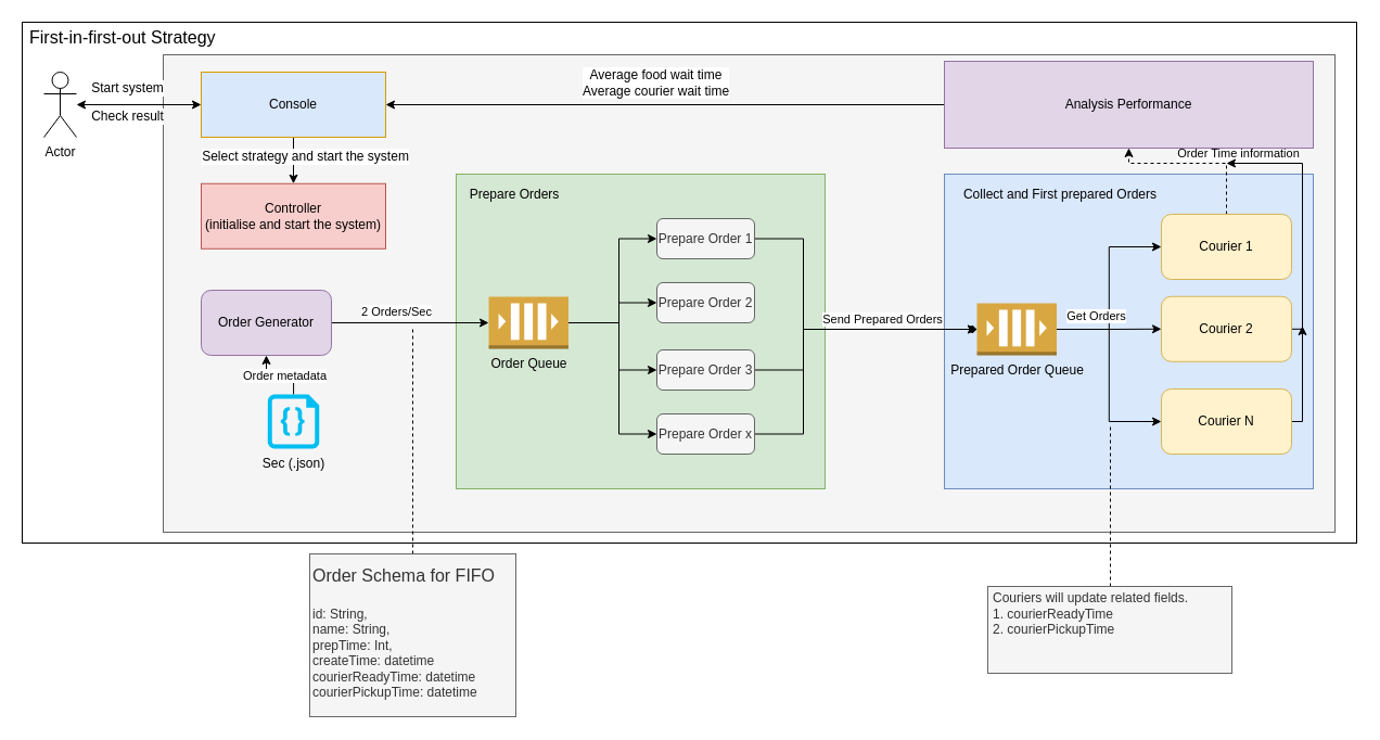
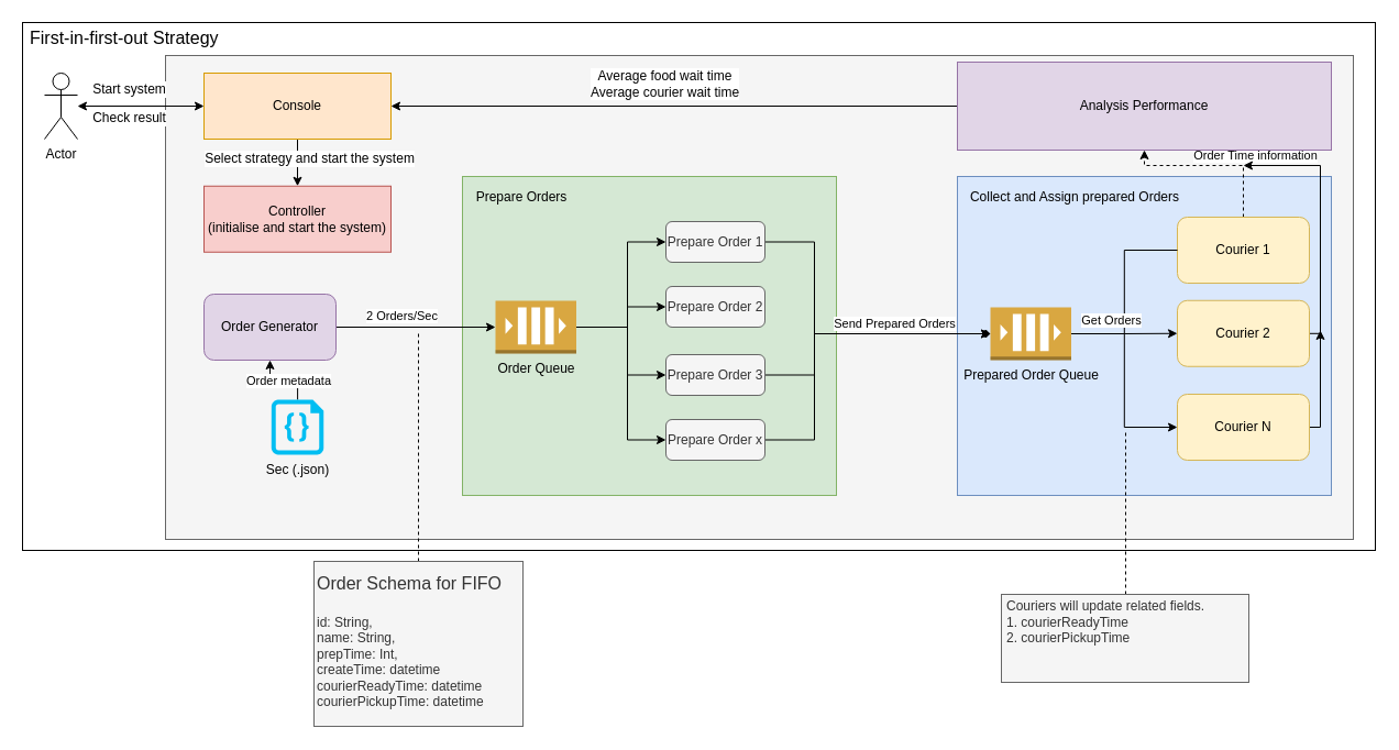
  <mxCell id="0" />
  <mxCell id="1" parent="0" />
  <mxCell id="2" value="" style="rounded=0;whiteSpace=wrap;html=1;" parent="1" vertex="1"><mxGeometry x="20" y="20" width="1230" height="480" as="geometry" /></mxCell>
  <mxCell id="3" value="" style="rounded=0;whiteSpace=wrap;html=1;fontSize=12;fillColor=#f5f5f5;strokeColor=#666666;fontColor=#333333;" parent="1" vertex="1"><mxGeometry x="150" y="50" width="1080" height="440" as="geometry" /></mxCell>
  <mxCell id="4" value="" style="rounded=0;whiteSpace=wrap;html=1;fillColor=#dae8fc;strokeColor=#6c8ebf;" parent="1" vertex="1"><mxGeometry x="870" y="160" width="340" height="290" as="geometry" /></mxCell>
  <mxCell id="5" value="" style="rounded=0;whiteSpace=wrap;html=1;fillColor=#d5e8d4;strokeColor=#82b366;" parent="1" vertex="1"><mxGeometry x="420" y="160" width="340" height="290" as="geometry" /></mxCell>
  <mxCell id="6" value="First-in-first-out Strategy" style="text;html=1;strokeColor=none;fillColor=none;align=left;verticalAlign=middle;whiteSpace=wrap;rounded=0;fontSize=16;" parent="1" vertex="1"><mxGeometry x="25" y="24" width="185" height="20" as="geometry" /></mxCell>
  <mxCell id="7" style="edgeStyle=orthogonalEdgeStyle;rounded=0;orthogonalLoop=1;jettySize=auto;html=1;entryX=0;entryY=0.5;entryDx=0;entryDy=0;entryPerimeter=0;" parent="1" source="9" target="22" edge="1"><mxGeometry relative="1" as="geometry" /></mxCell>
  <mxCell id="8" value="2 Orders/Sec" style="edgeLabel;html=1;align=center;verticalAlign=middle;resizable=0;points=[];" parent="7" vertex="1" connectable="0"><mxGeometry x="-0.28" y="-1" relative="1" as="geometry"><mxPoint x="7" y="-12" as="offset" /></mxGeometry></mxCell>
  <mxCell id="9" value="Order Generator" style="rounded=1;whiteSpace=wrap;html=1;fillColor=#e1d5e7;strokeColor=#9673a6;" parent="1" vertex="1"><mxGeometry x="185" y="267" width="120" height="60" as="geometry" /></mxCell>
  <mxCell id="10" style="edgeStyle=orthogonalEdgeStyle;rounded=0;orthogonalLoop=1;jettySize=auto;html=1;dashed=1;" parent="1" source="12" target="43" edge="1"><mxGeometry relative="1" as="geometry"><Array as="points"><mxPoint x="1130" y="150" /><mxPoint x="1040" y="150" /></Array></mxGeometry></mxCell>
  <mxCell id="11" value="Order Time information" style="edgeLabel;html=1;align=center;verticalAlign=middle;resizable=0;points=[];" parent="10" vertex="1" connectable="0"><mxGeometry x="0.113" relative="1" as="geometry"><mxPoint x="47" y="-10" as="offset" /></mxGeometry></mxCell>
  <mxCell id="12" value="Courier 1" style="rounded=1;whiteSpace=wrap;html=1;fillColor=#fff2cc;strokeColor=#d6b656;" parent="1" vertex="1"><mxGeometry x="1070" y="197" width="120" height="60" as="geometry" /></mxCell>
  <mxCell id="13" style="edgeStyle=orthogonalEdgeStyle;rounded=0;orthogonalLoop=1;jettySize=auto;html=1;" parent="1" source="14" edge="1"><mxGeometry relative="1" as="geometry"><mxPoint x="1130" y="150" as="targetPoint" /><Array as="points"><mxPoint x="1200" y="303" /></Array></mxGeometry></mxCell>
  <mxCell id="14" value="Courier 2" style="rounded=1;whiteSpace=wrap;html=1;fillColor=#fff2cc;strokeColor=#d6b656;" parent="1" vertex="1"><mxGeometry x="1070" y="272.75" width="120" height="60" as="geometry" /></mxCell>
  <mxCell id="15" style="edgeStyle=orthogonalEdgeStyle;rounded=0;orthogonalLoop=1;jettySize=auto;html=1;" parent="1" source="16" edge="1"><mxGeometry relative="1" as="geometry"><mxPoint x="1200" y="300" as="targetPoint" /><Array as="points"><mxPoint x="1200" y="388" /></Array></mxGeometry></mxCell>
  <mxCell id="16" value="Courier N" style="rounded=1;whiteSpace=wrap;html=1;fillColor=#fff2cc;strokeColor=#d6b656;" parent="1" vertex="1"><mxGeometry x="1070" y="358" width="120" height="60" as="geometry" /></mxCell>
  <mxCell id="17" value="Prepare Orders" style="text;html=1;strokeColor=none;fillColor=none;align=center;verticalAlign=middle;whiteSpace=wrap;rounded=0;" parent="1" vertex="1"><mxGeometry x="423.5" y="168.75" width="100" height="20" as="geometry" /></mxCell>
  <mxCell id="18" style="edgeStyle=orthogonalEdgeStyle;rounded=0;orthogonalLoop=1;jettySize=auto;html=1;entryX=0;entryY=0.5;entryDx=0;entryDy=0;" parent="1" source="22" target="24" edge="1"><mxGeometry relative="1" as="geometry"><Array as="points"><mxPoint x="570" y="297" /><mxPoint x="570" y="220" /></Array></mxGeometry></mxCell>
  <mxCell id="19" style="edgeStyle=orthogonalEdgeStyle;rounded=0;orthogonalLoop=1;jettySize=auto;html=1;entryX=0;entryY=0.5;entryDx=0;entryDy=0;" parent="1" source="22" target="25" edge="1"><mxGeometry relative="1" as="geometry"><Array as="points"><mxPoint x="570" y="297" /><mxPoint x="570" y="278" /></Array></mxGeometry></mxCell>
  <mxCell id="20" style="edgeStyle=orthogonalEdgeStyle;rounded=0;orthogonalLoop=1;jettySize=auto;html=1;entryX=0;entryY=0.5;entryDx=0;entryDy=0;" parent="1" source="22" target="27" edge="1"><mxGeometry relative="1" as="geometry"><Array as="points"><mxPoint x="570" y="297" /><mxPoint x="570" y="341" /></Array></mxGeometry></mxCell>
  <mxCell id="21" style="edgeStyle=orthogonalEdgeStyle;rounded=0;orthogonalLoop=1;jettySize=auto;html=1;entryX=0;entryY=0.5;entryDx=0;entryDy=0;" parent="1" source="22" target="30" edge="1"><mxGeometry relative="1" as="geometry"><Array as="points"><mxPoint x="570" y="297" /><mxPoint x="570" y="400" /></Array></mxGeometry></mxCell>
  <mxCell id="22" value="Order Queue" style="outlineConnect=0;dashed=0;verticalLabelPosition=bottom;verticalAlign=top;align=center;html=1;shape=mxgraph.aws3.queue;fillColor=#D9A741;gradientColor=none;" parent="1" vertex="1"><mxGeometry x="450" y="273" width="73.5" height="48" as="geometry" /></mxCell>
  <mxCell id="23" style="edgeStyle=orthogonalEdgeStyle;rounded=0;orthogonalLoop=1;jettySize=auto;html=1;entryX=0;entryY=0.5;entryDx=0;entryDy=0;entryPerimeter=0;endArrow=classic;endFill=1;" parent="1" source="24" target="38" edge="1"><mxGeometry relative="1" as="geometry"><Array as="points"><mxPoint x="740" y="220" /><mxPoint x="740" y="303" /></Array></mxGeometry></mxCell>
  <mxCell id="24" value="Prepare Order 1" style="rounded=1;whiteSpace=wrap;html=1;fillColor=#f5f5f5;strokeColor=#666666;fontColor=#333333;" parent="1" vertex="1"><mxGeometry x="605" y="201" width="90" height="37" as="geometry" /></mxCell>
  <mxCell id="25" value="Prepare Order 2" style="rounded=1;whiteSpace=wrap;html=1;fillColor=#f5f5f5;strokeColor=#666666;fontColor=#333333;" parent="1" vertex="1"><mxGeometry x="605" y="260" width="90" height="37" as="geometry" /></mxCell>
  <mxCell id="26" style="edgeStyle=orthogonalEdgeStyle;rounded=0;orthogonalLoop=1;jettySize=auto;html=1;entryX=0;entryY=0.5;entryDx=0;entryDy=0;entryPerimeter=0;endArrow=classic;endFill=1;" parent="1" source="27" target="38" edge="1"><mxGeometry relative="1" as="geometry"><Array as="points"><mxPoint x="740" y="340" /><mxPoint x="740" y="303" /></Array></mxGeometry></mxCell>
  <mxCell id="27" value="Prepare Order 3" style="rounded=1;whiteSpace=wrap;html=1;fillColor=#f5f5f5;strokeColor=#666666;fontColor=#333333;" parent="1" vertex="1"><mxGeometry x="605" y="322" width="90" height="37" as="geometry" /></mxCell>
  <mxCell id="28" style="edgeStyle=orthogonalEdgeStyle;rounded=0;orthogonalLoop=1;jettySize=auto;html=1;entryX=0;entryY=0.5;entryDx=0;entryDy=0;entryPerimeter=0;endArrow=diamond;endFill=1;" parent="1" source="30" target="38" edge="1"><mxGeometry relative="1" as="geometry"><Array as="points"><mxPoint x="740" y="400" /><mxPoint x="740" y="303" /></Array></mxGeometry></mxCell>
  <mxCell id="29" value="Send Prepared Orders" style="edgeLabel;html=1;align=center;verticalAlign=middle;resizable=0;points=[];" parent="28" vertex="1" connectable="0"><mxGeometry x="0.422" y="2" relative="1" as="geometry"><mxPoint y="-8" as="offset" /></mxGeometry></mxCell>
  <mxCell id="30" value="Prepare Order x" style="rounded=1;whiteSpace=wrap;html=1;fillColor=#f5f5f5;strokeColor=#666666;fontColor=#333333;" parent="1" vertex="1"><mxGeometry x="605" y="381" width="90" height="37" as="geometry" /></mxCell>
  <mxCell id="31" style="edgeStyle=orthogonalEdgeStyle;rounded=0;orthogonalLoop=1;jettySize=auto;html=1;dashed=1;endArrow=none;endFill=0;" parent="1" source="32" edge="1"><mxGeometry relative="1" as="geometry"><mxPoint x="380" y="300" as="targetPoint" /></mxGeometry></mxCell>
  <mxCell id="32" value="&lt;h1&gt;&lt;span style=&quot;font-weight: 400&quot;&gt;&lt;font style=&quot;font-size: 16px&quot;&gt;Order Schema for FIFO&lt;/font&gt;&lt;/span&gt;&lt;br&gt;&lt;/h1&gt;&lt;div&gt;id: String,&lt;/div&gt;&lt;div&gt;name: String,&lt;/div&gt;&lt;div&gt;prepTime: Int,&lt;/div&gt;&lt;div&gt;createTime: datetime&lt;/div&gt;&lt;div&gt;courierReadyTime: datetime&lt;/div&gt;&lt;div&gt;courierPickupTime: datetime&lt;/div&gt;" style="text;html=1;strokeColor=#666666;fillColor=#f5f5f5;spacing=3;spacingTop=-20;whiteSpace=wrap;overflow=hidden;rounded=0;fontColor=#333333;" parent="1" vertex="1"><mxGeometry x="285" y="510" width="190" height="150" as="geometry" /></mxCell>
- <mxCell id="33" value="Collect and First prepared Orders" style="text;html=1;strokeColor=none;fillColor=none;align=center;verticalAlign=middle;whiteSpace=wrap;rounded=0;" parent="1" vertex="1"><mxGeometry x="876.75" y="168.75" width="200" height="20" as="geometry" /></mxCell>
+ <mxCell id="33" value="Collect and Assign prepared Orders" style="text;html=1;strokeColor=none;fillColor=none;align=center;verticalAlign=middle;whiteSpace=wrap;rounded=0;" parent="1" vertex="1"><mxGeometry x="876.75" y="168.75" width="200" height="20" as="geometry" /></mxCell>
  <mxCell id="34" style="edgeStyle=orthogonalEdgeStyle;rounded=0;orthogonalLoop=1;jettySize=auto;html=1;entryX=0;entryY=0.5;entryDx=0;entryDy=0;" parent="1" source="38" target="14" edge="1"><mxGeometry relative="1" as="geometry" /></mxCell>
- <mxCell id="35" style="edgeStyle=orthogonalEdgeStyle;rounded=0;orthogonalLoop=1;jettySize=auto;html=1;entryX=0;entryY=0.5;entryDx=0;entryDy=0;" parent="1" source="38" target="12" edge="1"><mxGeometry relative="1" as="geometry" /></mxCell>
+ <mxCell id="35" style="edgeStyle=orthogonalEdgeStyle;rounded=0;orthogonalLoop=1;jettySize=auto;html=1;entryX=0;entryY=0.5;entryDx=0;entryDy=0;endArrow=none;" parent="1" source="38" target="12" edge="1"><mxGeometry relative="1" as="geometry" /></mxCell>
  <mxCell id="36" style="edgeStyle=orthogonalEdgeStyle;rounded=0;orthogonalLoop=1;jettySize=auto;html=1;entryX=0;entryY=0.5;entryDx=0;entryDy=0;" parent="1" source="38" target="16" edge="1"><mxGeometry relative="1" as="geometry" /></mxCell>
  <mxCell id="37" value="Get Orders" style="edgeLabel;html=1;align=center;verticalAlign=middle;resizable=0;points=[];" parent="36" vertex="1" connectable="0"><mxGeometry x="-0.664" y="1" relative="1" as="geometry"><mxPoint x="6" y="-12" as="offset" /></mxGeometry></mxCell>
  <mxCell id="38" value="Prepared Order Queue" style="outlineConnect=0;dashed=0;verticalLabelPosition=bottom;verticalAlign=top;align=center;html=1;shape=mxgraph.aws3.queue;fillColor=#D9A741;gradientColor=none;" parent="1" vertex="1"><mxGeometry x="900" y="279" width="73.5" height="48" as="geometry" /></mxCell>
  <mxCell id="39" style="edgeStyle=orthogonalEdgeStyle;rounded=0;orthogonalLoop=1;jettySize=auto;html=1;endArrow=none;endFill=0;dashed=1;" parent="1" source="40" edge="1"><mxGeometry relative="1" as="geometry"><mxPoint x="1023" y="390" as="targetPoint" /><Array as="points"><mxPoint x="1023" y="410" /></Array></mxGeometry></mxCell>
  <mxCell id="40" value="&lt;br&gt;Couriers will update related fields.&lt;br&gt;1. courierReadyTime&lt;br&gt;2. courierPickupTime" style="text;html=1;strokeColor=#666666;fillColor=#f5f5f5;spacing=5;spacingTop=-20;whiteSpace=wrap;overflow=hidden;rounded=0;fontColor=#333333;" parent="1" vertex="1"><mxGeometry x="910" y="540" width="225" height="80" as="geometry" /></mxCell>
  <mxCell id="41" style="edgeStyle=orthogonalEdgeStyle;rounded=0;orthogonalLoop=1;jettySize=auto;html=1;fontSize=12;endArrow=classic;endFill=1;" parent="1" source="43" target="46" edge="1"><mxGeometry relative="1" as="geometry" /></mxCell>
  <mxCell id="42" value="Average food wait time&lt;br&gt;Average courier wait time" style="edgeLabel;html=1;align=center;verticalAlign=middle;resizable=0;points=[];fontSize=12;" parent="41" vertex="1" connectable="0"><mxGeometry x="0.039" y="2" relative="1" as="geometry"><mxPoint x="1" y="-23" as="offset" /></mxGeometry></mxCell>
  <mxCell id="43" value="Analysis Performance" style="rounded=0;whiteSpace=wrap;html=1;fontSize=12;fillColor=#e1d5e7;strokeColor=#9673a6;" parent="1" vertex="1"><mxGeometry x="870" y="56" width="340" height="80" as="geometry" /></mxCell>
  <mxCell id="44" value="" style="edgeStyle=orthogonalEdgeStyle;rounded=0;orthogonalLoop=1;jettySize=auto;html=1;fontSize=12;endArrow=classic;endFill=1;" parent="1" source="46" target="51" edge="1"><mxGeometry relative="1" as="geometry" /></mxCell>
  <mxCell id="45" value="Select strategy and start the system" style="edgeLabel;html=1;align=center;verticalAlign=middle;resizable=0;points=[];fontSize=12;" parent="44" vertex="1" connectable="0"><mxGeometry x="-0.218" y="-3" relative="1" as="geometry"><mxPoint x="13" as="offset" /></mxGeometry></mxCell>
- <mxCell id="46" value="Console" style="rounded=0;whiteSpace=wrap;html=1;fontSize=12;fillColor=#dae8fc;strokeColor=#d79b00;" parent="1" vertex="1"><mxGeometry x="185" y="66" width="170" height="60" as="geometry" /></mxCell>
+ <mxCell id="46" value="Console" style="rounded=0;whiteSpace=wrap;html=1;fontSize=12;fillColor=#ffe6cc;strokeColor=#d79b00;" parent="1" vertex="1"><mxGeometry x="185" y="66" width="170" height="60" as="geometry" /></mxCell>
  <mxCell id="47" style="edgeStyle=orthogonalEdgeStyle;rounded=0;orthogonalLoop=1;jettySize=auto;html=1;entryX=0;entryY=0.5;entryDx=0;entryDy=0;fontSize=12;endArrow=classic;endFill=1;startArrow=classic;startFill=1;" parent="1" source="49" target="46" edge="1"><mxGeometry relative="1" as="geometry" /></mxCell>
  <mxCell id="48" value="Start system" style="edgeLabel;html=1;align=center;verticalAlign=middle;resizable=0;points=[];fontSize=12;" parent="47" vertex="1" connectable="0"><mxGeometry x="-0.124" y="-2" relative="1" as="geometry"><mxPoint x="-4" y="-18" as="offset" /></mxGeometry></mxCell>
  <mxCell id="49" value="Actor" style="shape=umlActor;verticalLabelPosition=bottom;verticalAlign=top;html=1;outlineConnect=0;fontSize=12;" parent="1" vertex="1"><mxGeometry x="40" y="66" width="30" height="60" as="geometry" /></mxCell>
  <mxCell id="50" value="Check result" style="edgeLabel;html=1;align=center;verticalAlign=middle;resizable=0;points=[];fontSize=12;" parent="1" vertex="1" connectable="0"><mxGeometry x="114.004" y="110" as="geometry"><mxPoint x="2" y="-4" as="offset" /></mxGeometry></mxCell>
  <mxCell id="51" value="Controller&lt;br&gt;(initialise and start the system)" style="rounded=0;whiteSpace=wrap;html=1;fontSize=12;fillColor=#f8cecc;strokeColor=#b85450;" parent="1" vertex="1"><mxGeometry x="185" y="168.75" width="170" height="60" as="geometry" /></mxCell>
  <mxCell id="52" value="" style="edgeStyle=orthogonalEdgeStyle;rounded=0;orthogonalLoop=1;jettySize=auto;html=1;" parent="1" source="54" target="9" edge="1"><mxGeometry relative="1" as="geometry" /></mxCell>
  <mxCell id="53" value="Order metadata" style="edgeLabel;html=1;align=center;verticalAlign=middle;resizable=0;points=[];" parent="52" vertex="1" connectable="0"><mxGeometry x="-0.058" relative="1" as="geometry"><mxPoint y="2" as="offset" /></mxGeometry></mxCell>
  <mxCell id="54" value="Sec (.json)" style="verticalLabelPosition=bottom;html=1;verticalAlign=top;align=center;strokeColor=none;fillColor=#00BEF2;shape=mxgraph.azure.code_file;pointerEvents=1;" parent="1" vertex="1"><mxGeometry x="246.25" y="363" width="47.5" height="50" as="geometry" /></mxCell>
